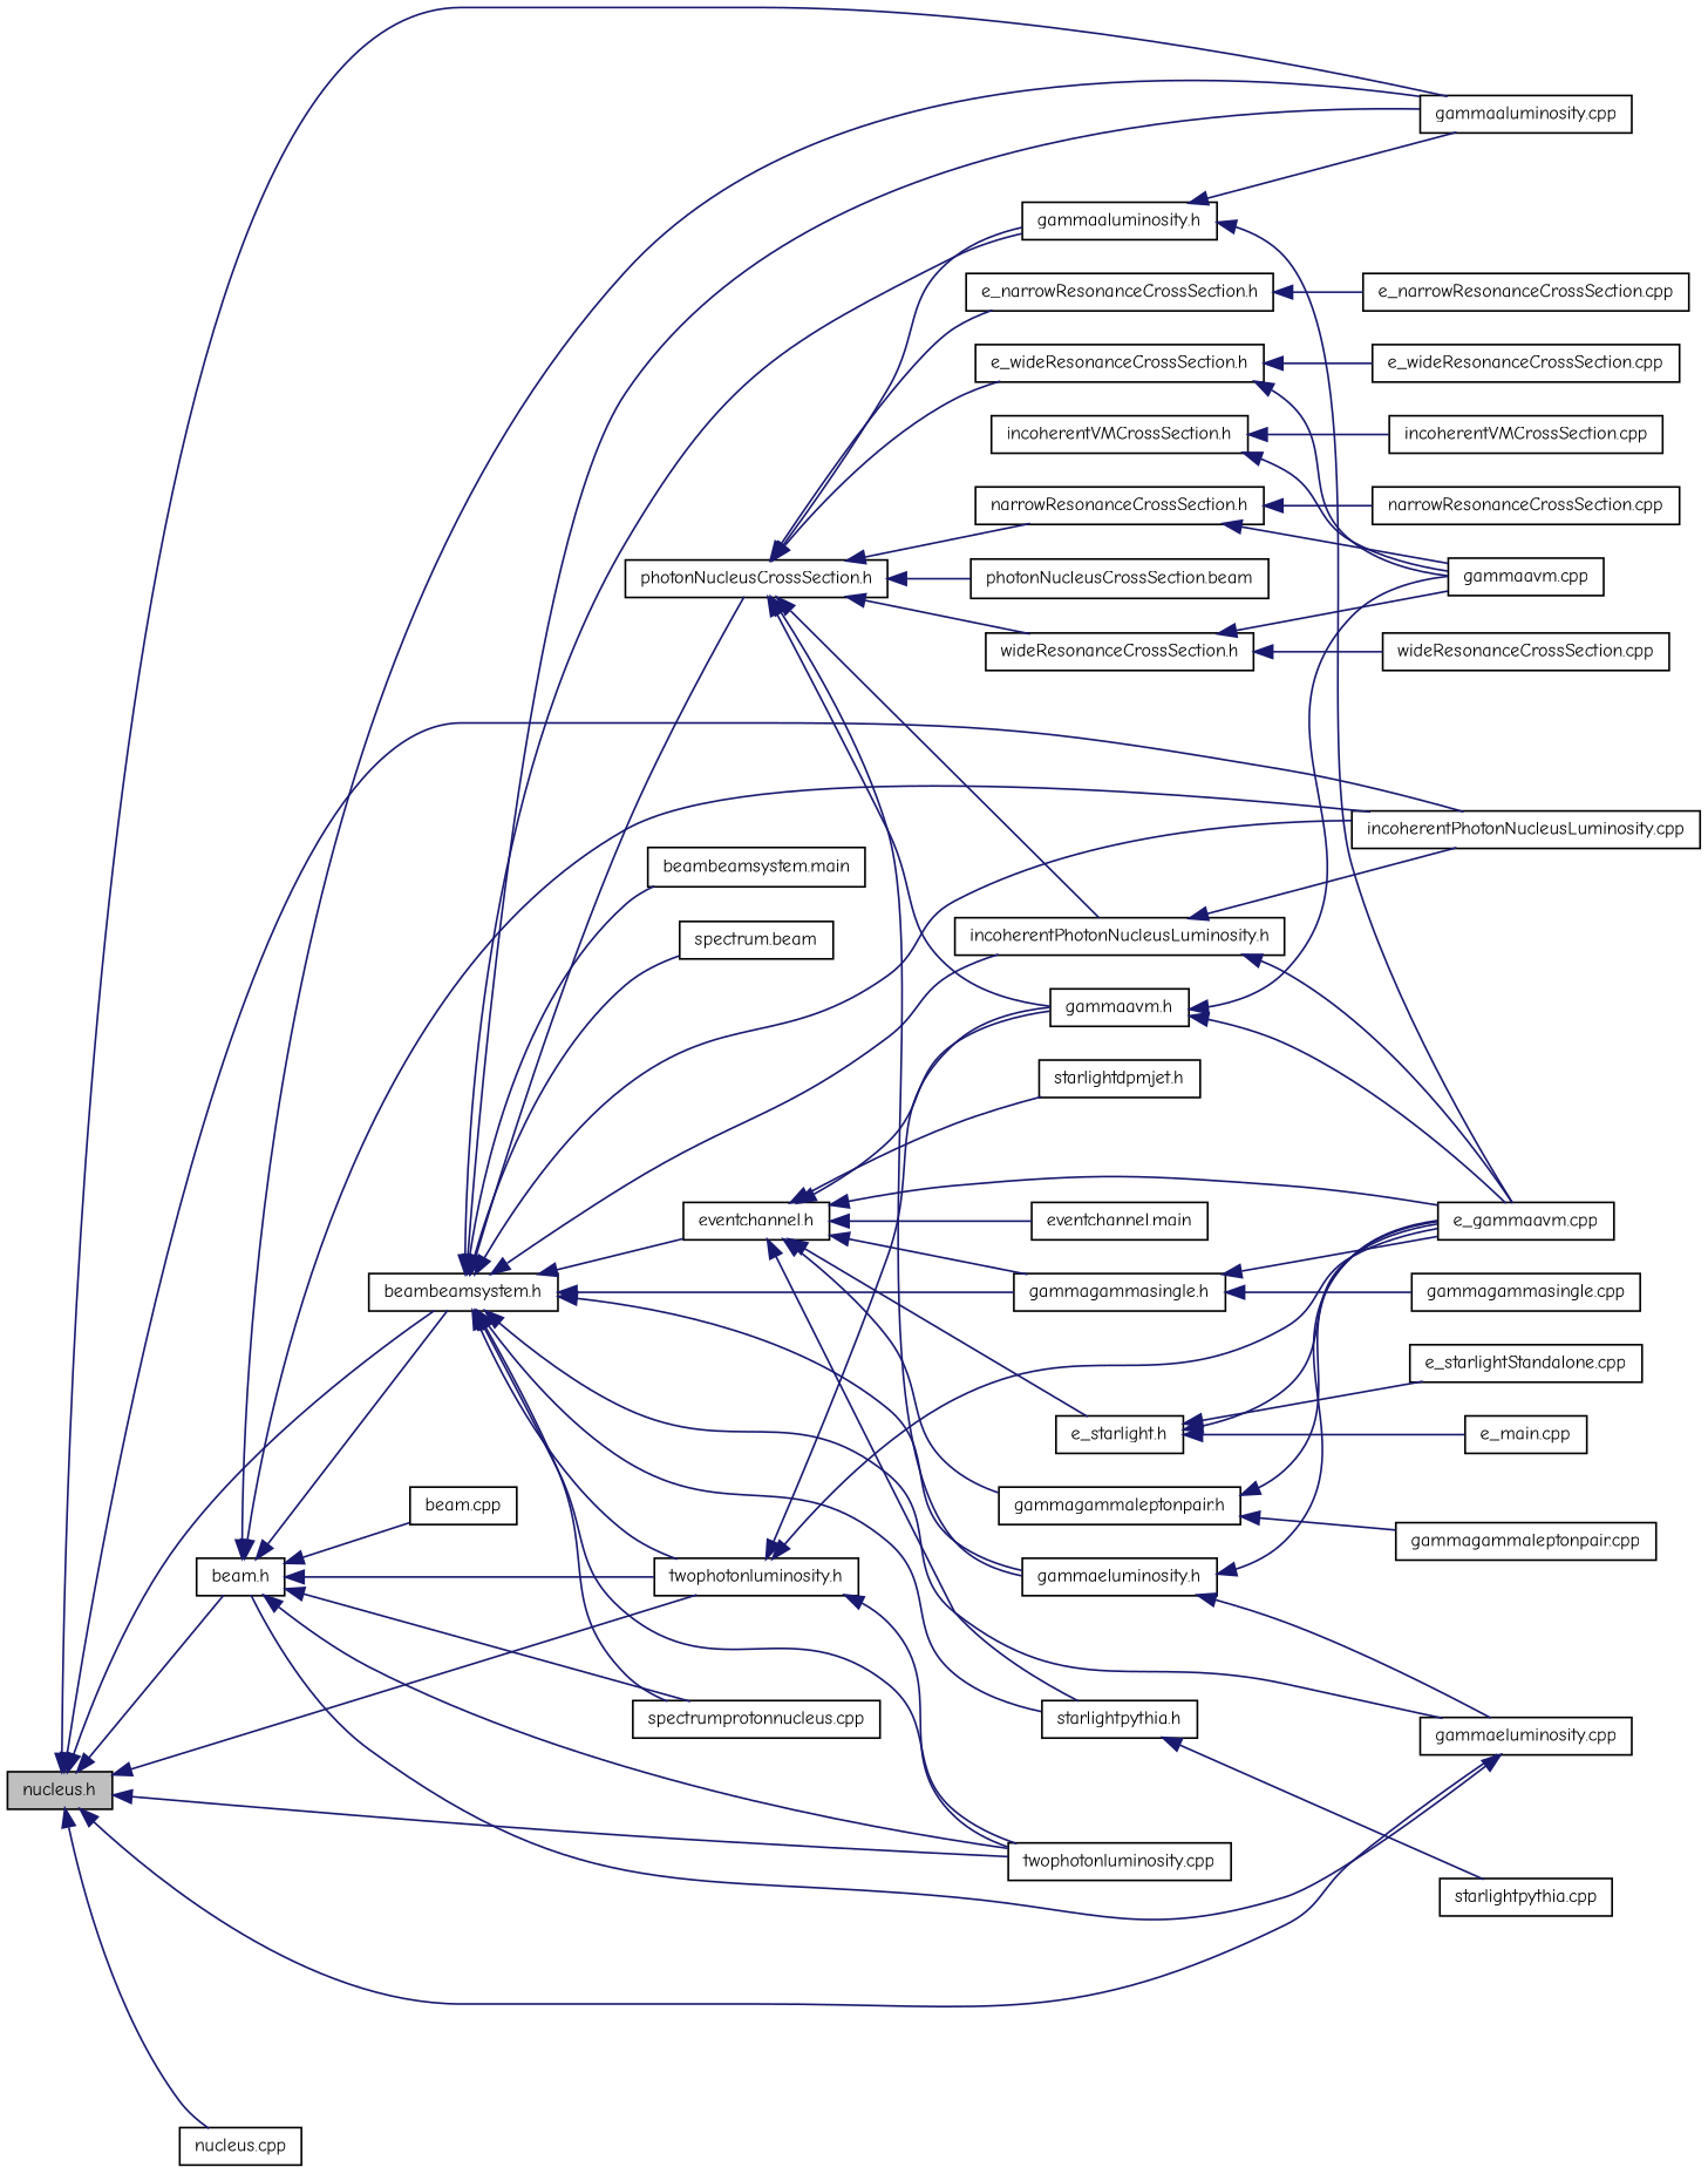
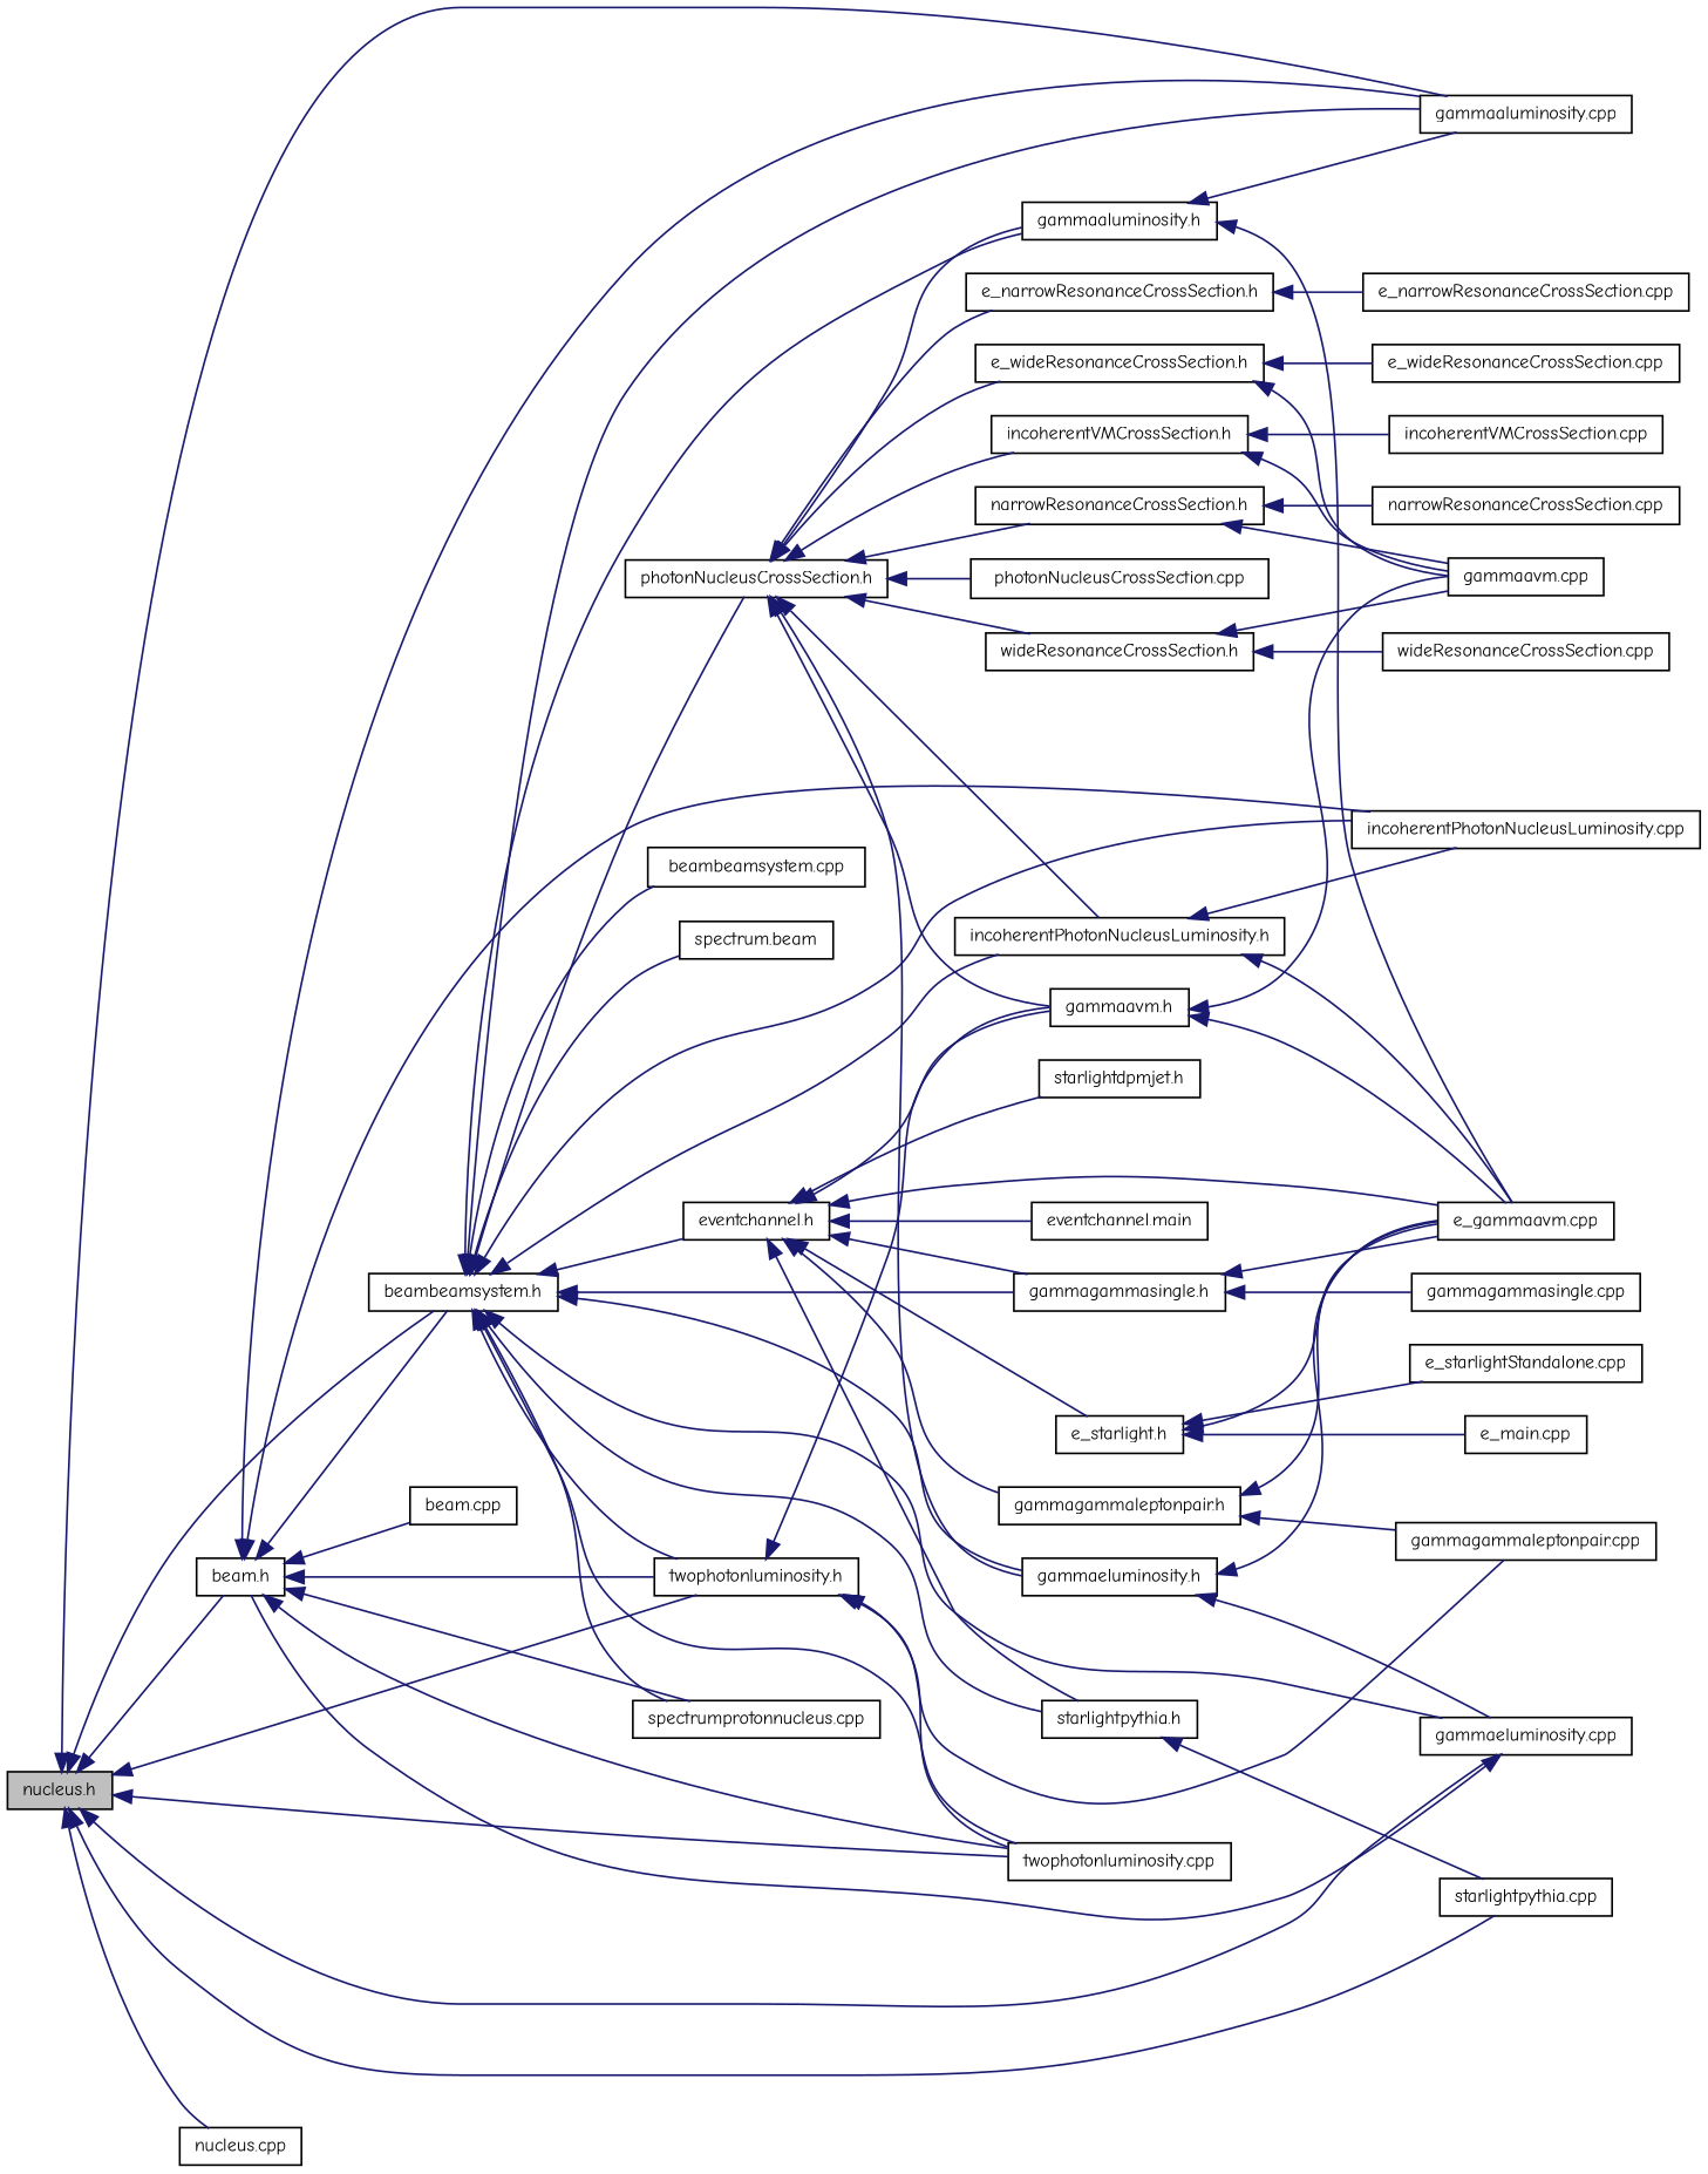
  digraph {
    fontname="Comic Neue"
    rankdir=LR
    node [color=black fontname="Comic Neue" fontsize=10 shape=record]
    edge [color=midnightblue dir=back fontname="Comic Neue" fontsize=10 labelfontname=Helvetica labelfontsize=10 style=solid]
    n1 [fillcolor=grey75 fontcolor=black height=0.2 label="nucleus.h" style=filled width=0.4]
    n2 [height=0.2 label="beam.h" width=0.4]
    n3 [height=0.2 label="beambeamsystem.h" width=0.4]
    n4 [height=0.2 label="gammaaluminosity.cpp" width=0.4]
    n5 [height=0.2 label="gammaeluminosity.cpp" width=0.4]
    n6 [height=0.2 label="incoherentPhotonNucleusLuminosity.cpp" width=0.4]
    n7 [height=0.2 label="twophotonluminosity.h" width=0.4]
    n8 [height=0.2 label="twophotonluminosity.cpp" width=0.4]
    n9 [height=0.2 label="nucleus.cpp" width=0.4]
    n10 [height=0.2 label="spectrumprotonnucleus.cpp" width=0.4]
    n11 [height=0.2 label="beam.cpp" width=0.4]
    n12 [height=0.2 label="photonNucleusCrossSection.h" width=0.4]
    n13 [height=0.2 label="gammaaluminosity.h" width=0.4]
    n14 [height=0.2 label="gammaeluminosity.h" width=0.4]
    n15 [height=0.2 label="incoherentPhotonNucleusLuminosity.h" width=0.4]
    n16 [height=0.2 label="eventchannel.h" width=0.4]
    n17 [height=0.2 label="gammagammasingle.h" width=0.4]
    n18 [height=0.2 label="starlightpythia.h" width=0.4]
-   n19 [height=0.2 label="beambeamsystem.main" width=0.4]
+   n19 [height=0.2 label="beambeamsystem.cpp" width=0.4]
    n20 [height=0.2 label="spectrum.beam" width=0.4]
    n21 [height=0.2 label="gammaavm.h" width=0.4]
    n22 [height=0.2 label="e_gammaavm.cpp" width=0.4]
    n23 [height=0.2 label="e_narrowResonanceCrossSection.h" width=0.4]
    n24 [height=0.2 label="e_wideResonanceCrossSection.h" width=0.4]
    n25 [height=0.2 label="incoherentVMCrossSection.h" width=0.4]
    n26 [height=0.2 label="narrowResonanceCrossSection.h" width=0.4]
    n27 [height=0.2 label="wideResonanceCrossSection.h" width=0.4]
-   n28 [height=0.2 label="photonNucleusCrossSection.beam" width=0.4]
+   n28 [height=0.2 label="photonNucleusCrossSection.cpp" width=0.4]
    n29 [height=0.2 label="gammaavm.cpp" width=0.4]
    n30 [height=0.2 label="e_starlight.h" width=0.4]
    n31 [height=0.2 label="gammagammaleptonpair.h" width=0.4]
    n32 [height=0.2 label="starlightdpmjet.h" width=0.4]
    n33 [height=0.2 label="eventchannel.main" width=0.4]
    n34 [height=0.2 label="gammagammasingle.cpp" width=0.4]
    n35 [height=0.2 label="starlightpythia.cpp" width=0.4]
    n36 [height=0.2 label="e_narrowResonanceCrossSection.cpp" width=0.4]
    n37 [height=0.2 label="e_wideResonanceCrossSection.cpp" width=0.4]
    n38 [height=0.2 label="incoherentVMCrossSection.cpp" width=0.4]
    n39 [height=0.2 label="narrowResonanceCrossSection.cpp" width=0.4]
    n40 [height=0.2 label="wideResonanceCrossSection.cpp" width=0.4]
    n41 [height=0.2 label="e_main.cpp" width=0.4]
    n42 [height=0.2 label="e_starlightStandalone.cpp" width=0.4]
    n43 [height=0.2 label="gammagammaleptonpair.cpp" width=0.4]
    n1 -> n2
    n1 -> n3
    n1 -> n4
    n1 -> n5
-   n1 -> n6
+   n1 -> n35
    n1 -> n7
    n1 -> n8
    n1 -> n9
    n2 -> n3
    n2 -> n4
    n2 -> n6
    n2 -> n7
    n2 -> n8
    n2 -> n10
    n2 -> n11
    n3 -> n4
    n3 -> n5
    n3 -> n6
    n3 -> n7
    n3 -> n8
    n3 -> n10
    n3 -> n12
    n3 -> n13
    n3 -> n14
    n3 -> n15
    n3 -> n16
    n3 -> n17
    n3 -> n18
    n3 -> n19
    n3 -> n20
    n5 -> n2
    n7 -> n8
    n7 -> n21
-   n7 -> n22
+   n7 -> n43
    n12 -> n13
    n12 -> n14
    n12 -> n15
    n12 -> n21
    n12 -> n23
    n12 -> n24
+   n12 -> n25
    n12 -> n26
    n12 -> n27
    n12 -> n28
    n13 -> n4
    n13 -> n22
    n14 -> n5
    n14 -> n22
    n15 -> n6
    n15 -> n22
    n16 -> n17
    n16 -> n18
    n16 -> n21
    n16 -> n22
    n16 -> n30
    n16 -> n31
    n16 -> n32
    n16 -> n33
    n17 -> n22
    n17 -> n34
    n18 -> n35
    n21 -> n22
    n21 -> n29
    n23 -> n36
    n24 -> n29
    n24 -> n37
    n25 -> n29
    n25 -> n38
    n26 -> n29
    n26 -> n39
    n27 -> n29
    n27 -> n40
    n30 -> n22
    n30 -> n41
    n30 -> n42
    n31 -> n22
    n31 -> n43
  }
